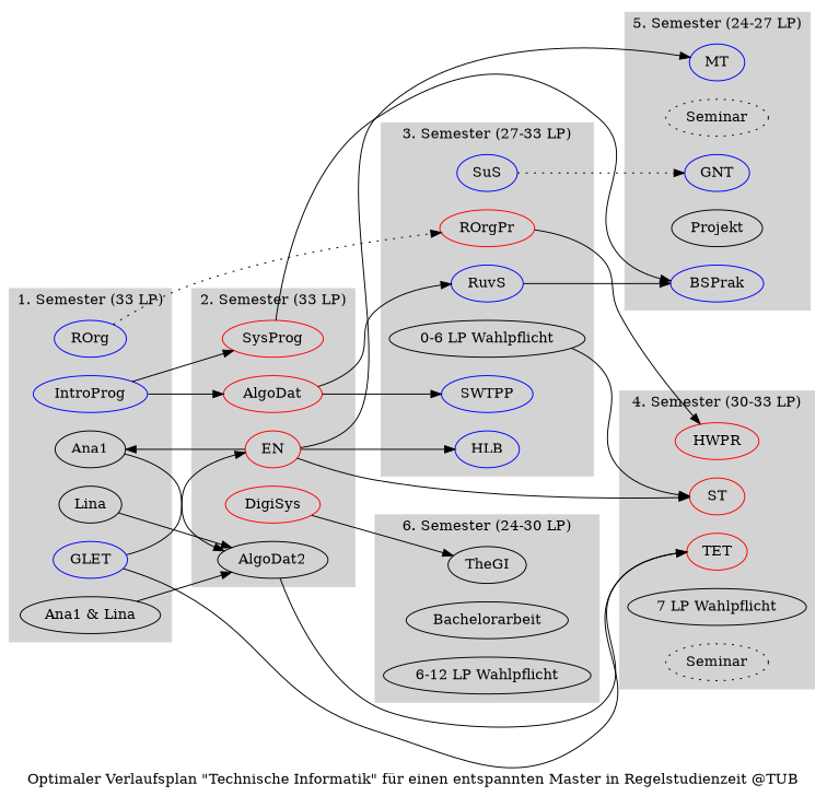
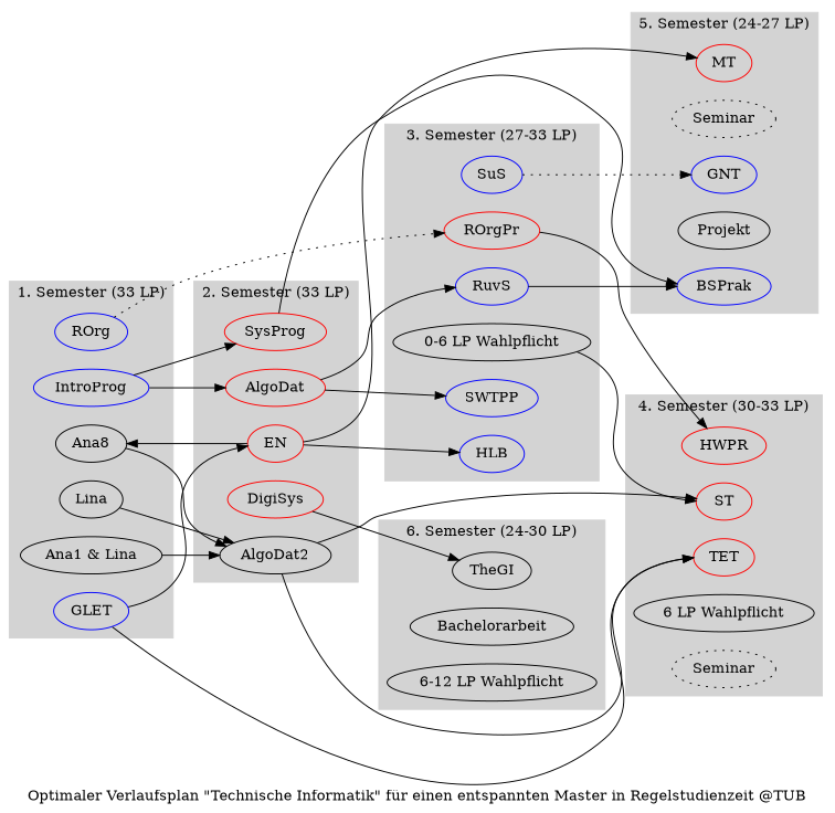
  digraph {
    fontname="DejaVu Serif"
    label="Optimaler Verlaufsplan \"Technische Informatik\" für einen entspannten Master in Regelstudienzeit @TUB"
    rankdir=LR
    node [fontname="DejaVu Serif"]
    edge [fontname="DejaVu Serif"]
    n1 [color=blue label=ROrg]
    n2 [color=blue label=IntroProg]
-   n3 [label=Ana1]
+   n3 [label=Ana8]
    n4 [label=Lina]
    n5 [label="Ana1 & Lina"]
    n6 [color=blue label=GLET]
    n7 [color=red label=AlgoDat]
    n8 [color=red label=SysProg]
    n9 [color=red label=DigiSys]
    n10 [color=red label=EN]
    n11 [label=AlgoDat2]
    n12 [color=blue label=RuvS]
    n13 [color=blue label=SWTPP]
    n14 [color=blue label=HLB]
    n15 [color=red label=ROrgPr]
    n16 [color=blue label=SuS]
    n17 [label="0-6 LP Wahlpflicht"]
    n18 [color=red label=HWPR]
    n19 [color=red label=ST]
    n20 [color=red label=TET]
-   n21 [label="7 LP Wahlpflicht"]
+   n21 [label="6 LP Wahlpflicht"]
    n22 [label=Seminar style=dotted]
-   n23 [color=blue label=MT]
+   n23 [color=red label=MT]
    n24 [label=Seminar style=dotted]
    n25 [color=blue label=BSPrak]
    n26 [label=Projekt]
    n27 [color=blue label=GNT]
    n28 [label=TheGI]
    n29 [label=Bachelorarbeit]
    n30 [label="6-12 LP Wahlpflicht"]
    subgraph cluster_1 {
      color=lightgrey
      label="1. Semester (33 LP)"
      style=filled
      n1
      n2
      n3
      n4
      n5
      n6
    }
    subgraph cluster_2 {
      color=lightgrey
      label="2. Semester (33 LP)"
      style=filled
      n7
      n8
      n9
      n10
      n11
    }
    subgraph cluster_3 {
      color=lightgrey
      label="3. Semester (27-33 LP)"
      style=filled
      n12
      n13
      n14
      n15
      n16
      n17
    }
    subgraph cluster_4 {
      color=lightgrey
      label="4. Semester (30-33 LP)"
      style=filled
      n18
      n19
      n20
      n21
      n22
    }
    subgraph cluster_5 {
      color=lightgrey
      label="5. Semester (24-27 LP)"
      style=filled
      n23
      n24
      n25
      n26
      n27
    }
    subgraph cluster_6 {
      color=lightgrey
      label="6. Semester (24-30 LP)"
      style=filled
      n28
      n29
      n30
    }
    n1 -> n15 [style=dotted]
    n2 -> n7
    n2 -> n8
    n3 -> n11
    n4 -> n11
    n5 -> n11
    n6 -> n10
    n6 -> n20
    n7 -> n12
    n7 -> n13
    n8 -> n25
    n9 -> n28
    n10 -> n3
    n10 -> n14
    n10 -> n23
-   n10 -> n19
+   n11 -> n19
    n11 -> n20
    n12 -> n25
    n15 -> n18
    n16 -> n27 [style=dotted]
    n17 -> n19
  }
